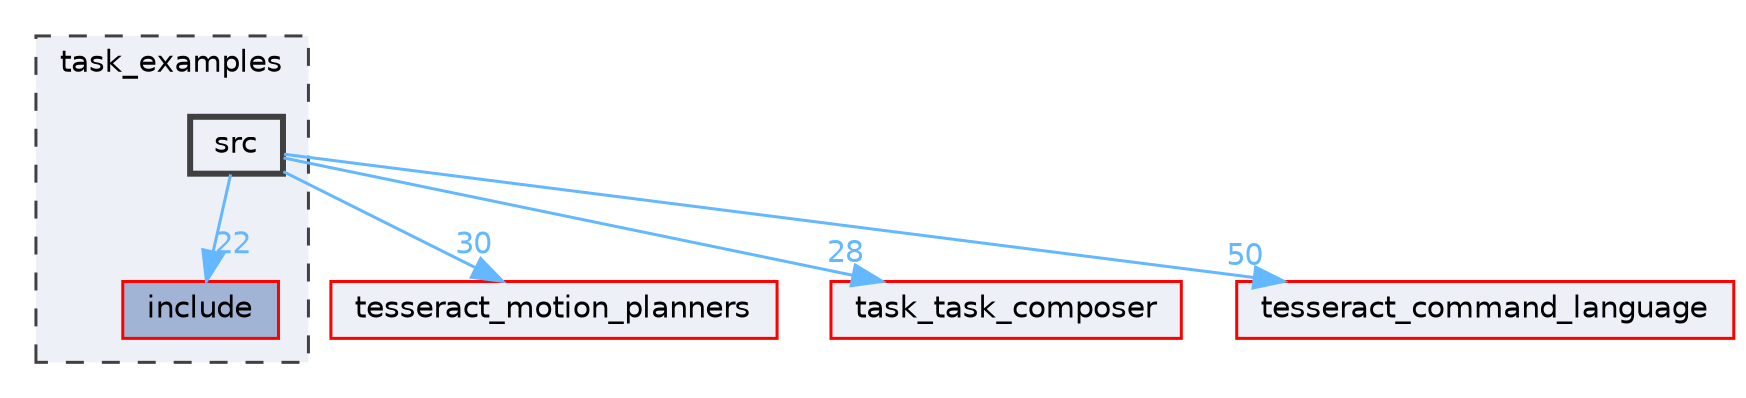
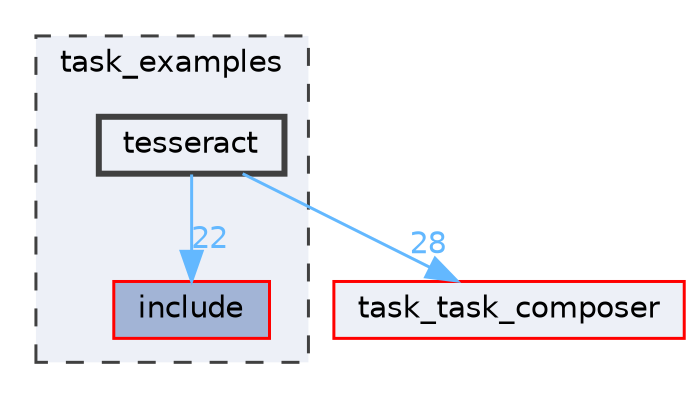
  digraph {
    compound=true
    node [color=red fillcolor="#edf0f7" fontname=Helvetica fontsize=10 shape=box style=filled]
    edge [color=steelblue1 fontcolor=steelblue1 fontname=Helvetica fontsize=10 labeldistance=1.5 labelfontname=Helvetica labelfontsize=10]
    n1 [fillcolor="#a2b4d6" height=0.2 label=include width=0.4]
-   n2 [color=grey25 height=0.2 label=src style="filled,bold" width=0.4]
-   n3 [height=0.2 label=tesseract_motion_planners width=0.4]
+   n2 [color=grey25 height=0.2 label=tesseract style="filled,bold" width=0.4]
    n4 [height=0.2 label=task_task_composer width=0.4]
-   n5 [height=0.2 label=tesseract_command_language width=0.4]
    subgraph cluster_1 {
      bgcolor="#edf0f7"
      fontname=Helvetica
      fontsize=10
      label=task_examples
      pencolor=grey25
      style="filled,dashed"
      n1
      n2
    }
    n2 -> n1 [headlabel=22]
-   n2 -> n3 [headlabel=30]
    n2 -> n4 [headlabel=28]
-   n2 -> n5 [headlabel=50]
  }
